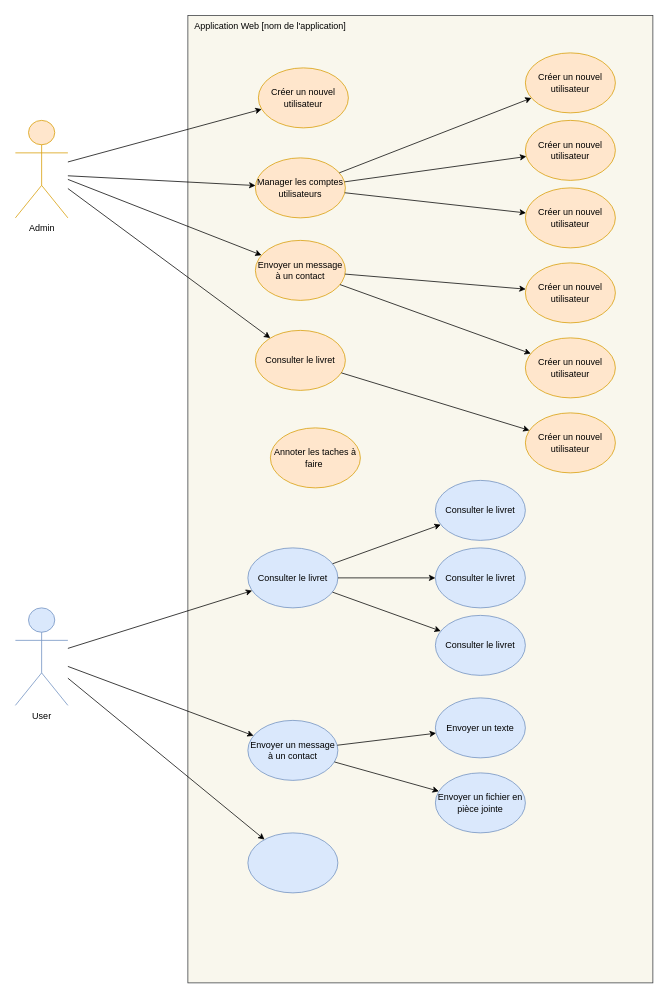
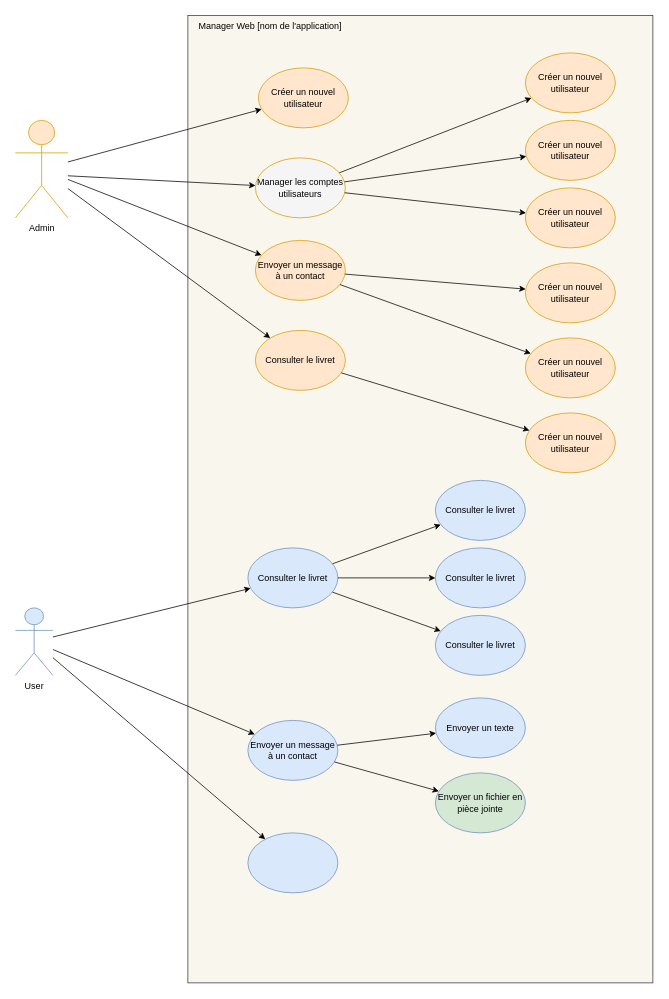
  <mxCell id="0" />
  <mxCell id="1" parent="0" />
  <mxCell id="2" value="Admin" style="shape=umlActor;verticalLabelPosition=bottom;verticalAlign=top;html=1;outlineConnect=0;fillColor=#ffe6cc;strokeColor=#d79b00;" vertex="1" parent="1"><mxGeometry x="20" y="160" width="70" height="130" as="geometry" /></mxCell>
  <mxCell id="3" value="" style="rounded=0;whiteSpace=wrap;html=1;fillColor=#f9f7ed;strokeColor=#36393d;" vertex="1" parent="1"><mxGeometry x="250" y="20" width="620" height="1290" as="geometry" /></mxCell>
- <mxCell id="4" value="Application Web [nom de l'application]" style="rounded=0;whiteSpace=wrap;html=1;strokeColor=none;fillColor=none;" vertex="1" parent="1"><mxGeometry x="250" y="20" width="220" height="30" as="geometry" /></mxCell>
- <mxCell id="5" value="Manager les comptes utilisateurs" style="ellipse;whiteSpace=wrap;html=1;fillColor=#ffe6cc;strokeColor=#d79b00;" vertex="1" parent="1"><mxGeometry x="340" y="210" width="120" height="80" as="geometry" /></mxCell>
+ <mxCell id="4" value="Manager Web [nom de l'application]" style="rounded=0;whiteSpace=wrap;html=1;strokeColor=none;fillColor=none;" vertex="1" parent="1"><mxGeometry x="250" y="20" width="220" height="30" as="geometry" /></mxCell>
+ <mxCell id="5" value="Manager les comptes utilisateurs" style="ellipse;whiteSpace=wrap;html=1;fillColor=#f5f5f5;strokeColor=#d79b00;" vertex="1" parent="1"><mxGeometry x="340" y="210" width="120" height="80" as="geometry" /></mxCell>
  <mxCell id="6" value="Envoyer un message à un contact" style="ellipse;whiteSpace=wrap;html=1;fillColor=#ffe6cc;strokeColor=#d79b00;" vertex="1" parent="1"><mxGeometry x="340" y="320" width="120" height="80" as="geometry" /></mxCell>
- <mxCell id="7" value="Annoter les taches à faire&amp;nbsp;" style="ellipse;whiteSpace=wrap;html=1;fillColor=#ffe6cc;strokeColor=#d79b00;" vertex="1" parent="1"><mxGeometry x="360" y="570" width="120" height="80" as="geometry" /></mxCell>
- <mxCell id="8" value="User" style="shape=umlActor;verticalLabelPosition=bottom;verticalAlign=top;html=1;outlineConnect=0;fillColor=#dae8fc;strokeColor=#6c8ebf;" vertex="1" parent="1"><mxGeometry x="20" y="810" width="70" height="130" as="geometry" /></mxCell>
+ <mxCell id="8" value="User" style="shape=umlActor;verticalLabelPosition=bottom;verticalAlign=top;html=1;outlineConnect=0;fillColor=#dae8fc;strokeColor=#6c8ebf;" vertex="1" parent="1"><mxGeometry x="20" y="810" width="50" height="90" as="geometry" /></mxCell>
  <mxCell id="9" value="Consulter le livret" style="ellipse;whiteSpace=wrap;html=1;fillColor=#dae8fc;strokeColor=#6c8ebf;" vertex="1" parent="1"><mxGeometry x="330" y="730" width="120" height="80" as="geometry" /></mxCell>
  <mxCell id="10" value="Envoyer un message à un contact" style="ellipse;whiteSpace=wrap;html=1;fillColor=#dae8fc;strokeColor=#6c8ebf;" vertex="1" parent="1"><mxGeometry x="330" y="960" width="120" height="80" as="geometry" /></mxCell>
  <mxCell id="11" value="" style="ellipse;whiteSpace=wrap;html=1;fillColor=#dae8fc;strokeColor=#6c8ebf;" vertex="1" parent="1"><mxGeometry x="330" y="1110" width="120" height="80" as="geometry" /></mxCell>
  <mxCell id="12" value="" style="endArrow=classic;html=1;rounded=0;" edge="1" parent="1" source="2" target="6"><mxGeometry width="50" height="50" relative="1" as="geometry"><mxPoint x="100" y="230.299" as="sourcePoint" /><mxPoint x="341.182" y="197.901" as="targetPoint" /></mxGeometry></mxCell>
  <mxCell id="13" value="" style="endArrow=classic;html=1;rounded=0;" edge="1" parent="1" source="8" target="9"><mxGeometry width="50" height="50" relative="1" as="geometry"><mxPoint x="100" y="839.995" as="sourcePoint" /><mxPoint x="357.574" y="1030.786" as="targetPoint" /></mxGeometry></mxCell>
  <mxCell id="14" value="" style="endArrow=classic;html=1;rounded=0;" edge="1" parent="1" source="8" target="10"><mxGeometry width="50" height="50" relative="1" as="geometry"><mxPoint x="100" y="903.02" as="sourcePoint" /><mxPoint x="367.574" y="1040.786" as="targetPoint" /></mxGeometry></mxCell>
  <mxCell id="15" value="" style="endArrow=classic;html=1;rounded=0;" edge="1" parent="1" source="8" target="11"><mxGeometry width="50" height="50" relative="1" as="geometry"><mxPoint x="110" y="913.02" as="sourcePoint" /><mxPoint x="377.574" y="1050.786" as="targetPoint" /></mxGeometry></mxCell>
  <mxCell id="16" value="Consulter le livret" style="ellipse;whiteSpace=wrap;html=1;fillColor=#ffe6cc;strokeColor=#d79b00;" vertex="1" parent="1"><mxGeometry x="340" y="440" width="120" height="80" as="geometry" /></mxCell>
  <mxCell id="17" value="" style="endArrow=classic;html=1;rounded=0;" edge="1" parent="1" source="2" target="16"><mxGeometry width="50" height="50" relative="1" as="geometry"><mxPoint x="90" y="290.003" as="sourcePoint" /><mxPoint x="333.874" y="351.969" as="targetPoint" /></mxGeometry></mxCell>
  <mxCell id="18" value="Créer un nouvel utilisateur" style="ellipse;whiteSpace=wrap;html=1;fillColor=#ffe6cc;strokeColor=#d79b00;" vertex="1" parent="1"><mxGeometry x="344" y="90" width="120" height="80" as="geometry" /></mxCell>
  <mxCell id="19" value="" style="endArrow=classic;html=1;rounded=0;" edge="1" parent="1" target="5"><mxGeometry width="50" height="50" relative="1" as="geometry"><mxPoint x="90" y="233.893" as="sourcePoint" /><mxPoint x="333.874" y="295.859" as="targetPoint" /></mxGeometry></mxCell>
  <mxCell id="20" value="" style="endArrow=classic;html=1;rounded=0;" edge="1" parent="1" source="2" target="18"><mxGeometry width="50" height="50" relative="1" as="geometry"><mxPoint x="120" y="178.033" as="sourcePoint" /><mxPoint x="363.874" y="239.999" as="targetPoint" /></mxGeometry></mxCell>
  <mxCell id="21" value="Créer un nouvel utilisateur" style="ellipse;whiteSpace=wrap;html=1;fillColor=#ffe6cc;strokeColor=#d79b00;" vertex="1" parent="1"><mxGeometry x="700" y="250" width="120" height="80" as="geometry" /></mxCell>
  <mxCell id="22" value="Créer un nouvel utilisateur" style="ellipse;whiteSpace=wrap;html=1;fillColor=#ffe6cc;strokeColor=#d79b00;" vertex="1" parent="1"><mxGeometry x="700" y="160" width="120" height="80" as="geometry" /></mxCell>
  <mxCell id="23" value="Créer un nouvel utilisateur" style="ellipse;whiteSpace=wrap;html=1;fillColor=#ffe6cc;strokeColor=#d79b00;" vertex="1" parent="1"><mxGeometry x="700" y="70" width="120" height="80" as="geometry" /></mxCell>
  <mxCell id="24" value="" style="endArrow=classic;html=1;rounded=0;" edge="1" parent="1" source="5" target="22"><mxGeometry width="50" height="50" relative="1" as="geometry"><mxPoint x="340" y="470" as="sourcePoint" /><mxPoint x="390" y="420" as="targetPoint" /></mxGeometry></mxCell>
  <mxCell id="25" value="" style="endArrow=classic;html=1;rounded=0;" edge="1" parent="1" source="5" target="21"><mxGeometry width="50" height="50" relative="1" as="geometry"><mxPoint x="458.61" y="311.441" as="sourcePoint" /><mxPoint x="751.398" y="268.585" as="targetPoint" /></mxGeometry></mxCell>
  <mxCell id="26" value="" style="endArrow=classic;html=1;rounded=0;" edge="1" parent="1" source="5" target="23"><mxGeometry width="50" height="50" relative="1" as="geometry"><mxPoint x="468.61" y="321.441" as="sourcePoint" /><mxPoint x="761.398" y="278.585" as="targetPoint" /></mxGeometry></mxCell>
  <mxCell id="27" value="" style="endArrow=classic;html=1;rounded=0;" edge="1" parent="1" source="6" target="28"><mxGeometry width="50" height="50" relative="1" as="geometry"><mxPoint x="500" y="470.001" as="sourcePoint" /><mxPoint x="792.788" y="427.145" as="targetPoint" /></mxGeometry></mxCell>
  <mxCell id="28" value="Créer un nouvel utilisateur" style="ellipse;whiteSpace=wrap;html=1;fillColor=#ffe6cc;strokeColor=#d79b00;" vertex="1" parent="1"><mxGeometry x="700" y="450" width="120" height="80" as="geometry" /></mxCell>
  <mxCell id="29" value="Créer un nouvel utilisateur" style="ellipse;whiteSpace=wrap;html=1;fillColor=#ffe6cc;strokeColor=#d79b00;" vertex="1" parent="1"><mxGeometry x="700" y="350" width="120" height="80" as="geometry" /></mxCell>
  <mxCell id="30" value="" style="endArrow=classic;html=1;rounded=0;" edge="1" parent="1" source="6" target="29"><mxGeometry width="50" height="50" relative="1" as="geometry"><mxPoint x="636.329" y="531.484" as="sourcePoint" /><mxPoint x="520" y="350.005" as="targetPoint" /></mxGeometry></mxCell>
  <mxCell id="31" value="Créer un nouvel utilisateur" style="ellipse;whiteSpace=wrap;html=1;fillColor=#ffe6cc;strokeColor=#d79b00;" vertex="1" parent="1"><mxGeometry x="700" y="550" width="120" height="80" as="geometry" /></mxCell>
  <mxCell id="32" value="" style="endArrow=classic;html=1;rounded=0;" edge="1" parent="1" source="16" target="31"><mxGeometry width="50" height="50" relative="1" as="geometry"><mxPoint x="449.185" y="539.996" as="sourcePoint" /><mxPoint x="710.004" y="560.663" as="targetPoint" /></mxGeometry></mxCell>
  <mxCell id="33" value="" style="endArrow=classic;html=1;rounded=0;" edge="1" parent="1" source="9" target="36"><mxGeometry width="50" height="50" relative="1" as="geometry"><mxPoint x="500" y="787.078" as="sourcePoint" /><mxPoint x="745.647" y="710.001" as="targetPoint" /></mxGeometry></mxCell>
  <mxCell id="34" value="" style="endArrow=classic;html=1;rounded=0;startArrow=none;" edge="1" parent="1" source="9" target="37"><mxGeometry width="50" height="50" relative="1" as="geometry"><mxPoint x="459.999" y="770.299" as="sourcePoint" /><mxPoint x="757.437" y="720.001" as="targetPoint" /></mxGeometry></mxCell>
  <mxCell id="35" value="Consulter le livret" style="ellipse;whiteSpace=wrap;html=1;fillColor=#dae8fc;strokeColor=#6c8ebf;" vertex="1" parent="1"><mxGeometry x="580" y="820" width="120" height="80" as="geometry" /></mxCell>
  <mxCell id="36" value="Consulter le livret" style="ellipse;whiteSpace=wrap;html=1;fillColor=#dae8fc;strokeColor=#6c8ebf;" vertex="1" parent="1"><mxGeometry x="580" y="730" width="120" height="80" as="geometry" /></mxCell>
  <mxCell id="37" value="Consulter le livret" style="ellipse;whiteSpace=wrap;html=1;fillColor=#dae8fc;strokeColor=#6c8ebf;" vertex="1" parent="1"><mxGeometry x="580" y="640" width="120" height="80" as="geometry" /></mxCell>
- <mxCell id="38" value="Envoyer un fichier en pièce jointe" style="ellipse;whiteSpace=wrap;html=1;fillColor=#dae8fc;strokeColor=#6c8ebf;" vertex="1" parent="1"><mxGeometry x="580" y="1030" width="120" height="80" as="geometry" /></mxCell>
+ <mxCell id="38" value="Envoyer un fichier en pièce jointe" style="ellipse;whiteSpace=wrap;html=1;fillColor=#d5e8d4;strokeColor=#6c8ebf;" vertex="1" parent="1"><mxGeometry x="580" y="1030" width="120" height="80" as="geometry" /></mxCell>
  <mxCell id="39" value="Envoyer un texte" style="ellipse;whiteSpace=wrap;html=1;fillColor=#dae8fc;strokeColor=#6c8ebf;" vertex="1" parent="1"><mxGeometry x="580" y="930" width="120" height="80" as="geometry" /></mxCell>
  <mxCell id="40" value="" style="endArrow=classic;html=1;rounded=0;" edge="1" parent="1" source="10" target="39"><mxGeometry width="50" height="50" relative="1" as="geometry"><mxPoint x="410.002" y="907.997" as="sourcePoint" /><mxPoint x="664.402" y="999.998" as="targetPoint" /></mxGeometry></mxCell>
  <mxCell id="41" value="" style="endArrow=classic;html=1;rounded=0;" edge="1" parent="1" target="35"><mxGeometry width="50" height="50" relative="1" as="geometry"><mxPoint x="442.802" y="788.997" as="sourcePoint" /><mxPoint x="697.202" y="880.998" as="targetPoint" /></mxGeometry></mxCell>
  <mxCell id="42" value="" style="endArrow=classic;html=1;rounded=0;" edge="1" parent="1" source="10" target="38"><mxGeometry width="50" height="50" relative="1" as="geometry"><mxPoint x="462.802" y="808.997" as="sourcePoint" /><mxPoint x="717.202" y="900.998" as="targetPoint" /></mxGeometry></mxCell>
